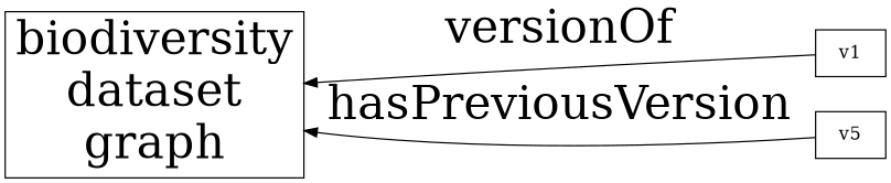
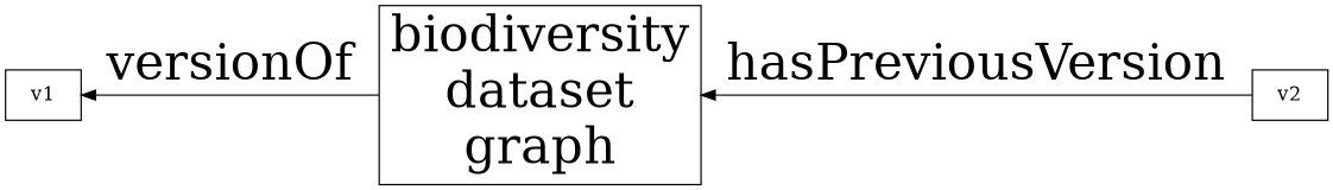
  digraph {
    fontname="DejaVu Serif"
    rankdir=RL
    node [fontname="DejaVu Serif" shape=box]
    edge [fontname="DejaVu Serif" fontsize=36]
    n1 [fontsize=36 label="biodiversity\ndataset\ngraph"]
    v1 [height=0.5]
-   v2 [height=0.5 label=v5]
-   v1 -> n1 [label=versionOf]
+   v2 [height=0.5]
+   n1 -> v1 [label=versionOf]
    v2 -> n1 [label=hasPreviousVersion]
  }
